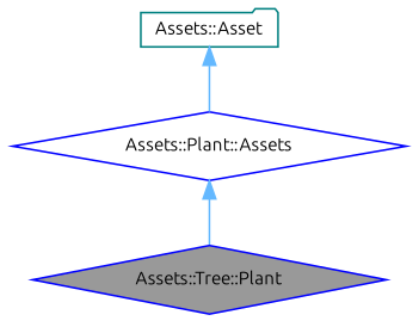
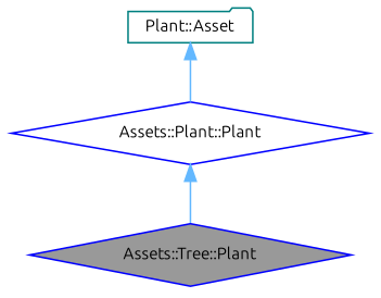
  digraph {
    fontname=Ubuntu
    node [color=blue fillcolor=white fontname=Ubuntu fontsize=10 shape=diamond style=filled]
    edge [color=steelblue1 dir=back fontname=Ubuntu fontsize=10 labelfontname=Helvetica labelfontsize=10 style=solid]
    n1 [fillcolor=grey60 fontcolor=black height=0.2 label="Assets::Tree::Plant" width=0.4]
-   n2 [height=0.2 label="Assets::Plant::Assets" width=0.4]
-   n3 [color=teal height=0.2 label="Assets::Asset" shape=folder width=0.4]
+   n2 [height=0.2 label="Assets::Plant::Plant" width=0.4]
+   n3 [color=teal height=0.2 label="Plant::Asset" shape=folder width=0.4]
    n2 -> n1
    n3 -> n2
  }
